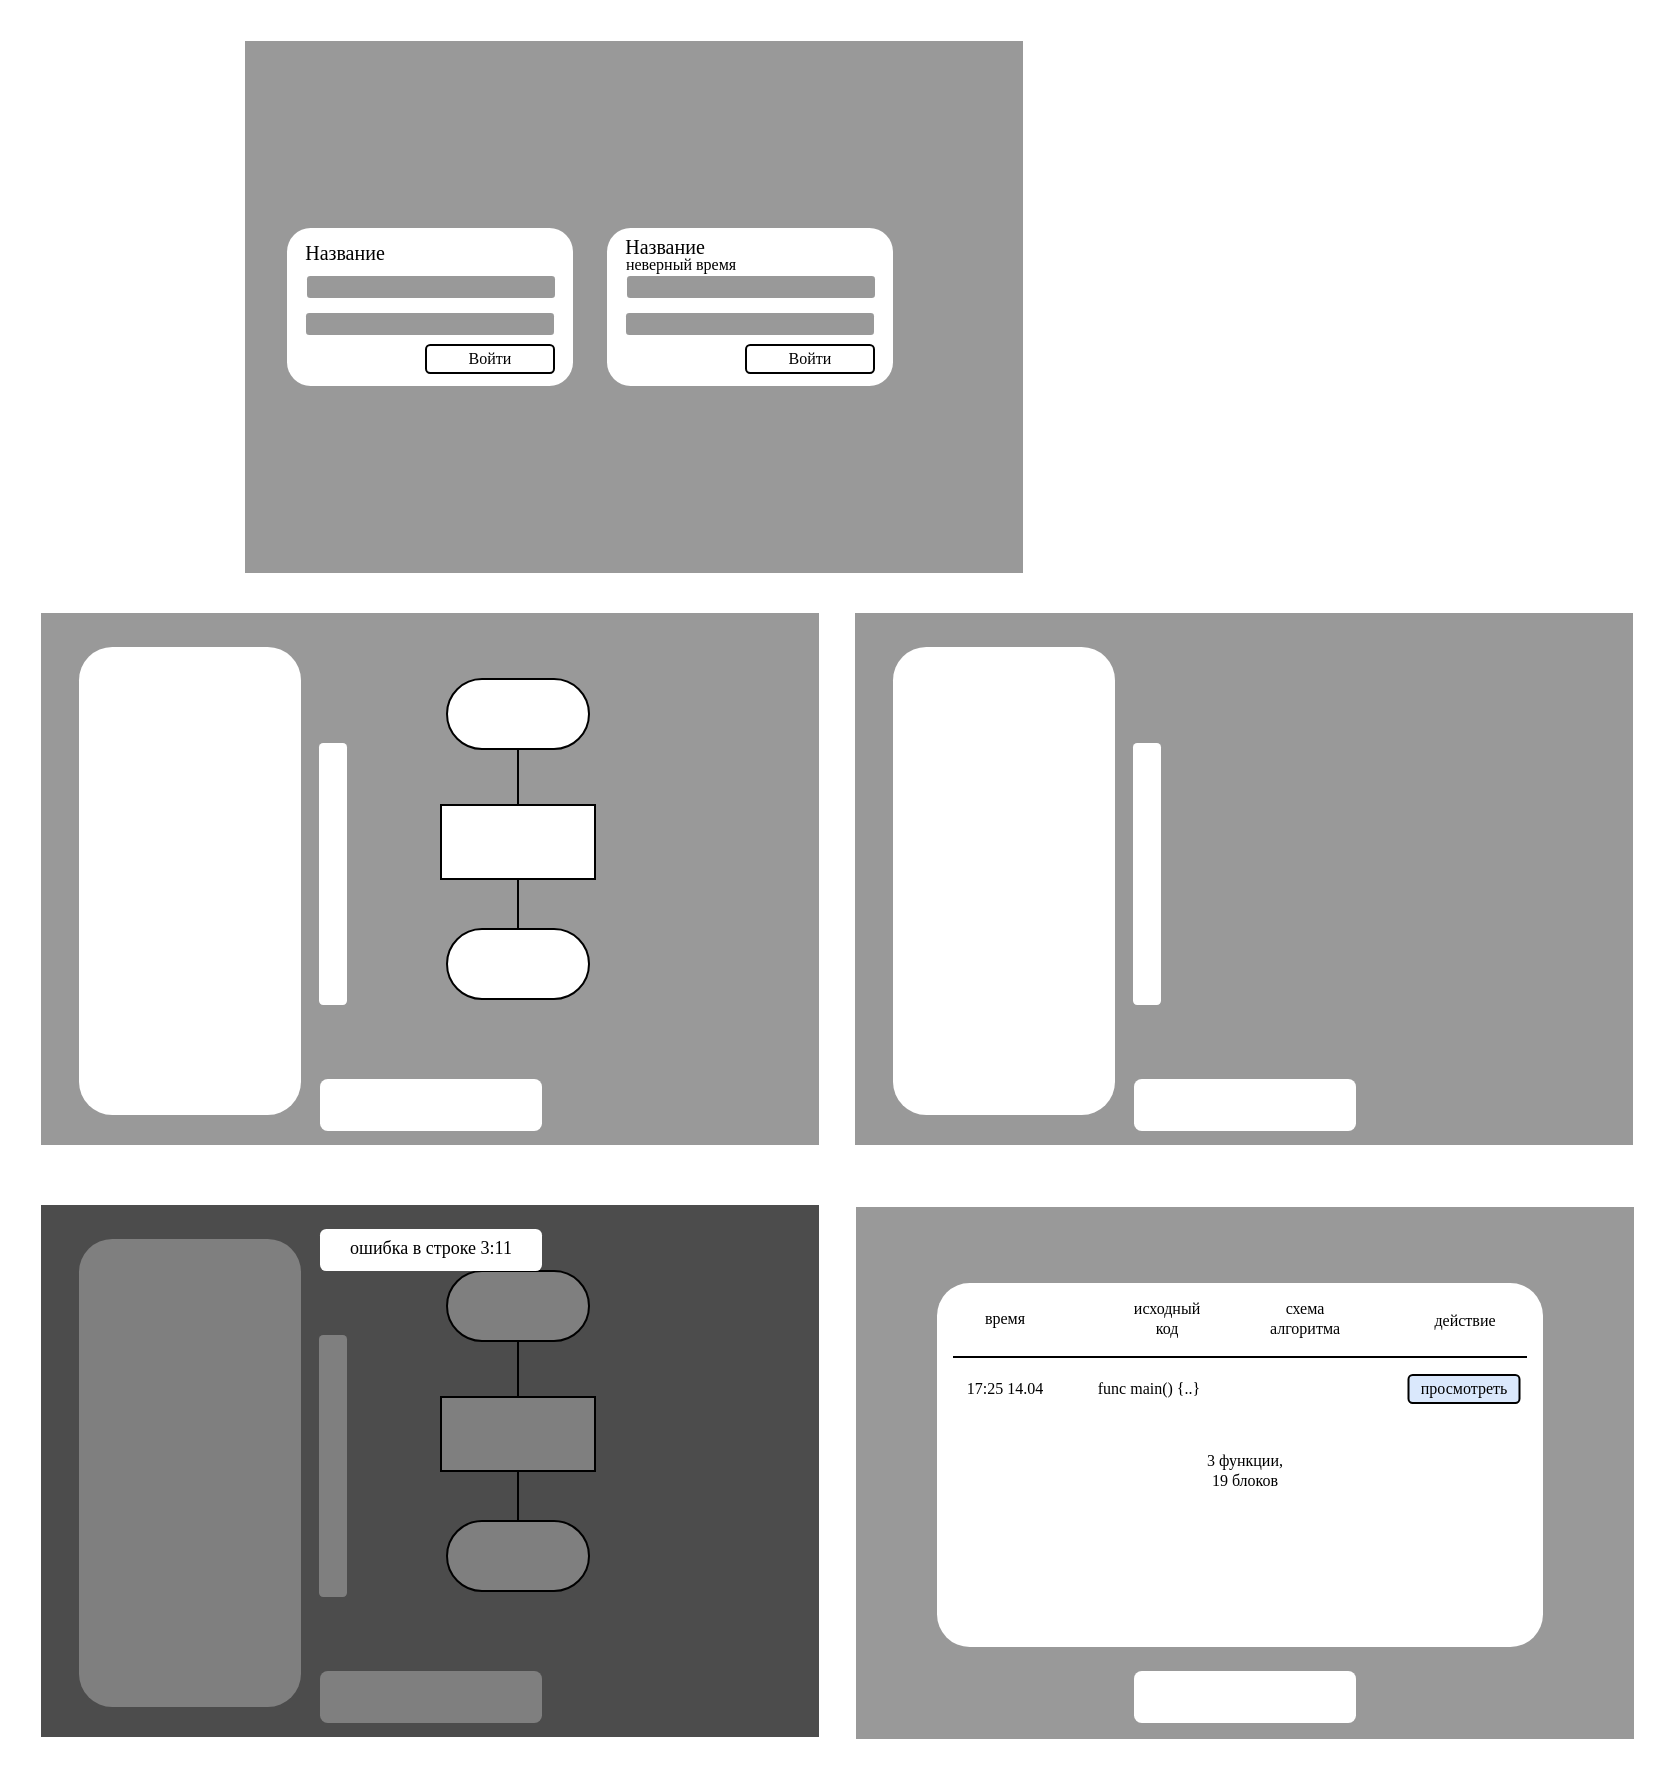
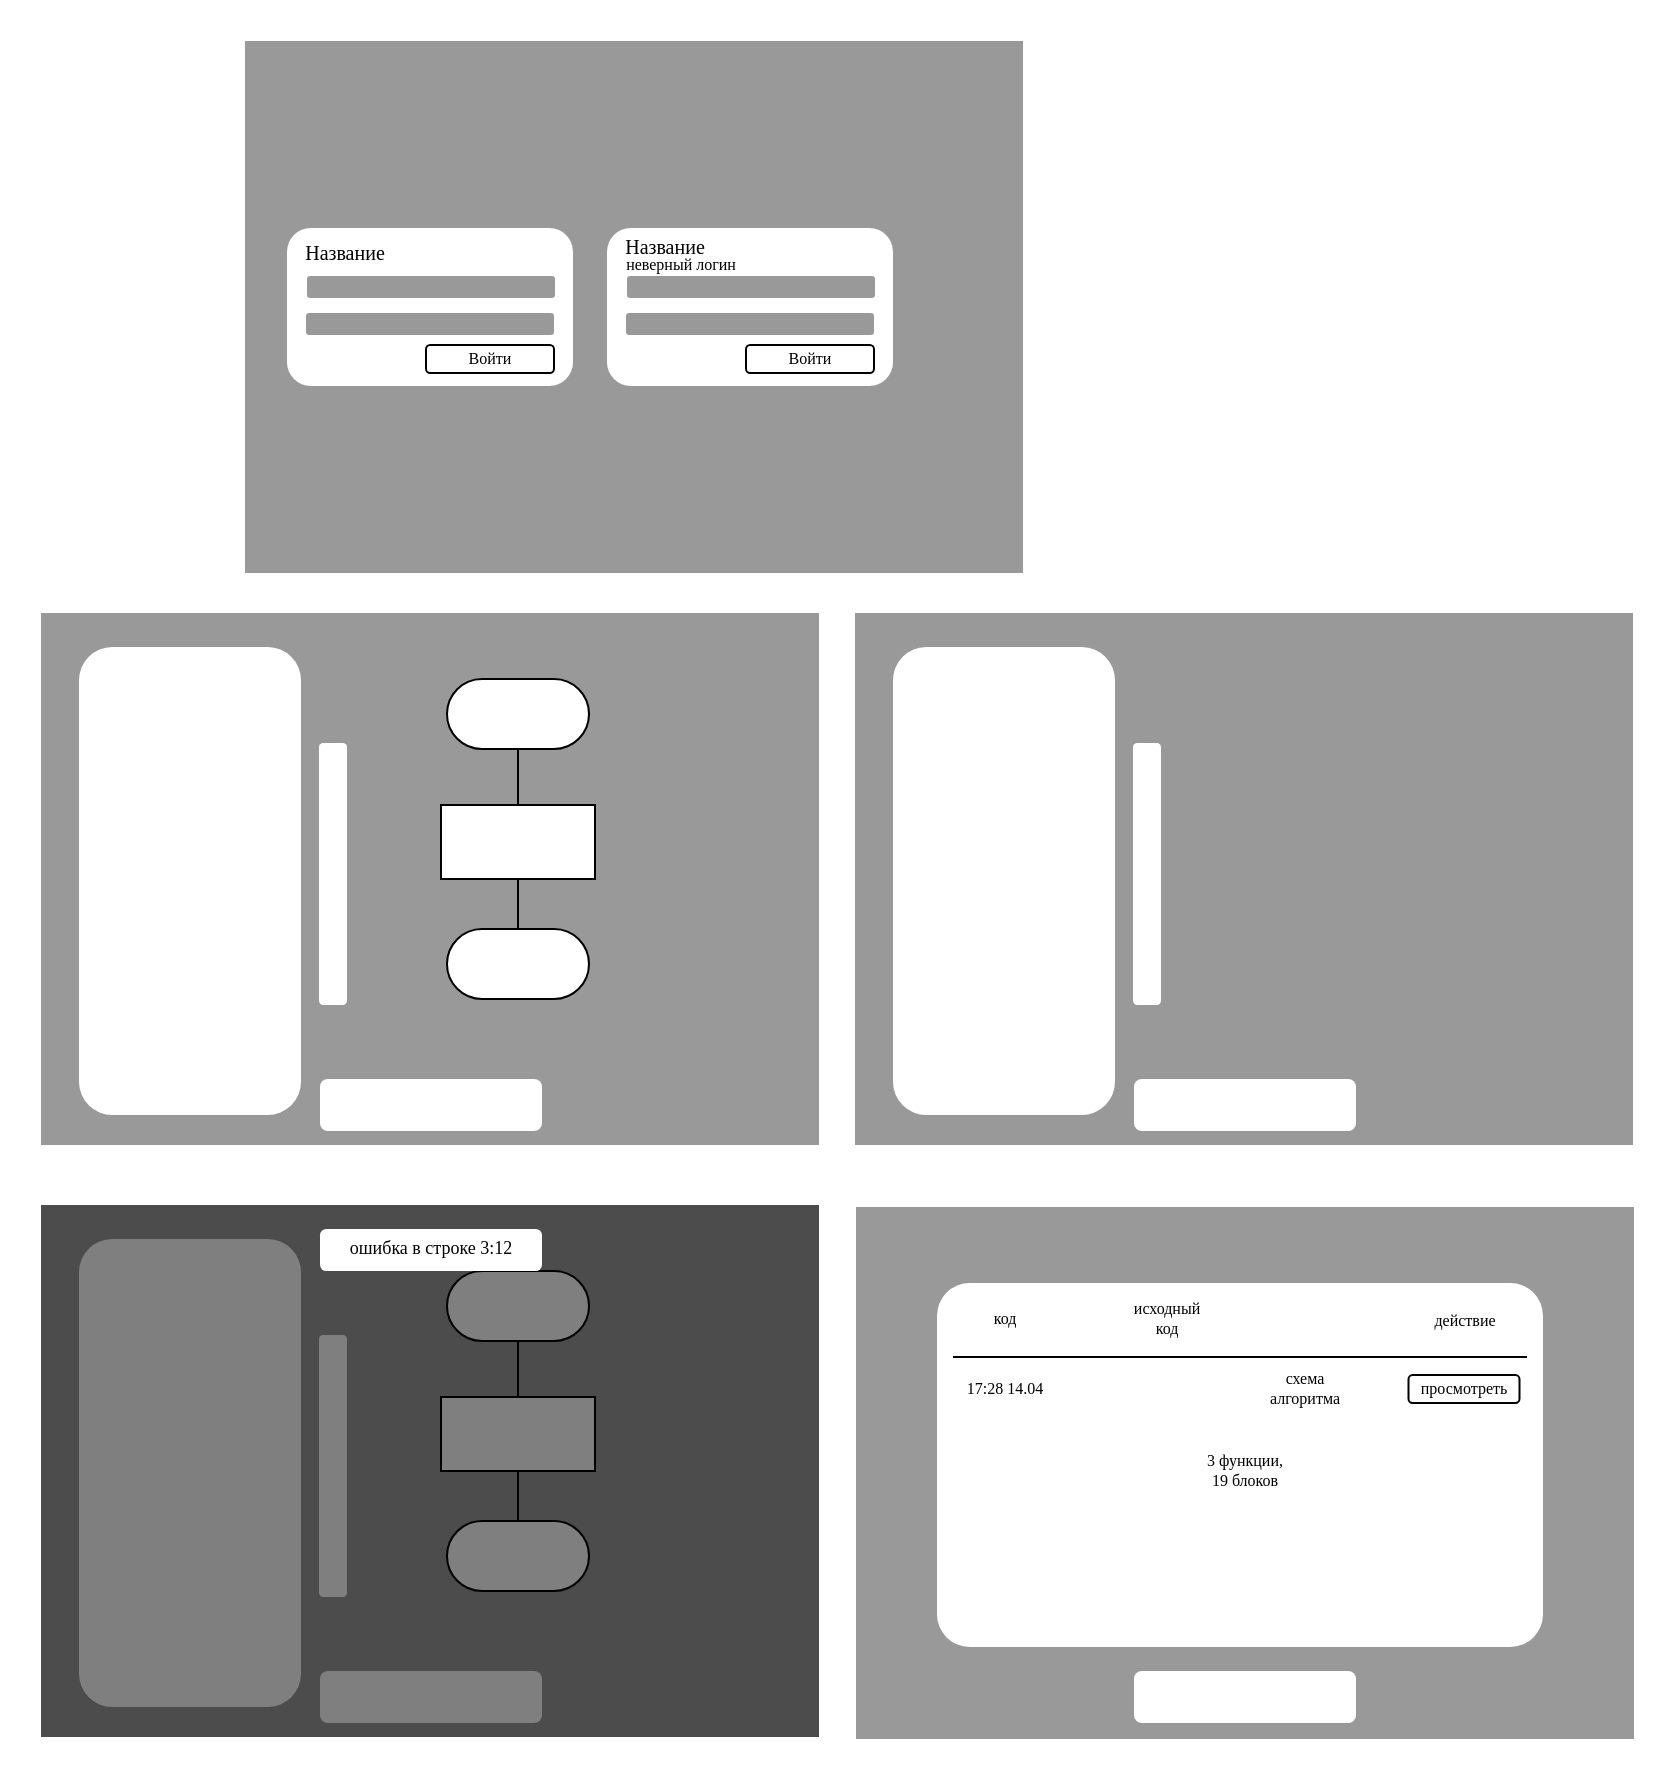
  <mxCell id="0" />
  <mxCell id="1" parent="0" />
  <mxCell id="2" value="" style="rounded=0;whiteSpace=wrap;html=1;fillColor=#999999;strokeColor=none;" parent="1" vertex="1"><mxGeometry x="122" y="20" width="389" height="266" as="geometry" /></mxCell>
  <mxCell id="3" value="" style="rounded=1;whiteSpace=wrap;html=1;strokeColor=none;" parent="1" vertex="1"><mxGeometry x="143" y="113.5" width="143" height="79" as="geometry" /></mxCell>
  <mxCell id="4" value="Название" style="text;html=1;align=center;verticalAlign=middle;resizable=0;points=[];autosize=1;strokeColor=none;fillColor=none;fontFamily=Times New Roman;fontSize=10;" parent="1" vertex="1"><mxGeometry x="143" y="113.5" width="58" height="24" as="geometry" /></mxCell>
  <mxCell id="5" value="" style="rounded=1;whiteSpace=wrap;html=1;fillColor=#999999;strokeColor=none;" parent="1" vertex="1"><mxGeometry x="153" y="137.5" width="124" height="11" as="geometry" /></mxCell>
  <mxCell id="6" value="" style="rounded=1;whiteSpace=wrap;html=1;fillColor=#999999;strokeColor=none;" parent="1" vertex="1"><mxGeometry x="152.5" y="156" width="124" height="11" as="geometry" /></mxCell>
  <mxCell id="7" value="Войти" style="rounded=1;whiteSpace=wrap;html=1;fontFamily=Times New Roman;fontSize=8;strokeWidth=1;" parent="1" vertex="1"><mxGeometry x="212.5" y="172" width="64" height="14" as="geometry" /></mxCell>
  <mxCell id="8" value="" style="rounded=1;whiteSpace=wrap;html=1;strokeColor=none;" parent="1" vertex="1"><mxGeometry x="303" y="113.5" width="143" height="79" as="geometry" /></mxCell>
  <mxCell id="9" value="Название" style="text;html=1;align=center;verticalAlign=middle;resizable=0;points=[];autosize=1;strokeColor=none;fillColor=none;fontFamily=Times New Roman;fontSize=10;" parent="1" vertex="1"><mxGeometry x="303" y="111" width="58" height="24" as="geometry" /></mxCell>
  <mxCell id="10" value="" style="rounded=1;whiteSpace=wrap;html=1;fillColor=#999999;strokeColor=none;" parent="1" vertex="1"><mxGeometry x="313" y="137.5" width="124" height="11" as="geometry" /></mxCell>
  <mxCell id="11" value="" style="rounded=1;whiteSpace=wrap;html=1;fillColor=#999999;strokeColor=none;" parent="1" vertex="1"><mxGeometry x="312.5" y="156" width="124" height="11" as="geometry" /></mxCell>
  <mxCell id="12" value="Войти" style="rounded=1;whiteSpace=wrap;html=1;fontFamily=Times New Roman;fontSize=8;strokeWidth=1;" parent="1" vertex="1"><mxGeometry x="372.5" y="172" width="64" height="14" as="geometry" /></mxCell>
- <mxCell id="13" value="неверный время" style="text;html=1;align=center;verticalAlign=middle;resizable=0;points=[];autosize=1;strokeColor=none;fillColor=none;fontFamily=Times New Roman;fontSize=8;" parent="1" vertex="1"><mxGeometry x="303" y="121" width="73" height="22" as="geometry" /></mxCell>
+ <mxCell id="13" value="неверный логин" style="text;html=1;align=center;verticalAlign=middle;resizable=0;points=[];autosize=1;strokeColor=none;fillColor=none;fontFamily=Times New Roman;fontSize=8;" parent="1" vertex="1"><mxGeometry x="303" y="121" width="73" height="22" as="geometry" /></mxCell>
  <mxCell id="14" value="" style="rounded=0;whiteSpace=wrap;html=1;fillColor=#999999;strokeColor=none;" parent="1" vertex="1"><mxGeometry x="20" y="306" width="389" height="266" as="geometry" /></mxCell>
  <mxCell id="15" value="" style="rounded=1;whiteSpace=wrap;html=1;strokeColor=none;" parent="1" vertex="1"><mxGeometry x="39" y="323" width="111" height="234" as="geometry" /></mxCell>
  <mxCell id="16" value="" style="rounded=1;whiteSpace=wrap;html=1;strokeColor=none;" parent="1" vertex="1"><mxGeometry x="159" y="371" width="14" height="131" as="geometry" /></mxCell>
  <mxCell id="17" value="" style="edgeStyle=orthogonalEdgeStyle;rounded=0;orthogonalLoop=1;jettySize=auto;html=1;endArrow=none;endFill=0;" parent="1" source="18" target="20" edge="1"><mxGeometry relative="1" as="geometry" /></mxCell>
  <mxCell id="18" value="" style="rounded=1;whiteSpace=wrap;html=1;arcSize=50;" parent="1" vertex="1"><mxGeometry x="223" y="339" width="71" height="35" as="geometry" /></mxCell>
  <mxCell id="19" value="" style="rounded=0;whiteSpace=wrap;html=1;" parent="1" vertex="1"><mxGeometry x="220" y="402" width="77" height="37" as="geometry" /></mxCell>
  <mxCell id="20" value="" style="rounded=1;whiteSpace=wrap;html=1;arcSize=50;" parent="1" vertex="1"><mxGeometry x="223" y="464" width="71" height="35" as="geometry" /></mxCell>
  <mxCell id="21" value="" style="rounded=1;whiteSpace=wrap;html=1;strokeColor=none;" parent="1" vertex="1"><mxGeometry x="159.5" y="539" width="111" height="26" as="geometry" /></mxCell>
  <mxCell id="22" value="" style="rounded=0;whiteSpace=wrap;html=1;fillColor=#999999;strokeColor=none;" parent="1" vertex="1"><mxGeometry x="427" y="306" width="389" height="266" as="geometry" /></mxCell>
  <mxCell id="23" value="" style="rounded=1;whiteSpace=wrap;html=1;strokeColor=none;" parent="1" vertex="1"><mxGeometry x="446" y="323" width="111" height="234" as="geometry" /></mxCell>
  <mxCell id="24" value="" style="rounded=1;whiteSpace=wrap;html=1;strokeColor=none;" parent="1" vertex="1"><mxGeometry x="566" y="371" width="14" height="131" as="geometry" /></mxCell>
  <mxCell id="25" value="" style="rounded=1;whiteSpace=wrap;html=1;strokeColor=none;" parent="1" vertex="1"><mxGeometry x="566.5" y="539" width="111" height="26" as="geometry" /></mxCell>
  <mxCell id="26" value="" style="rounded=0;whiteSpace=wrap;html=1;fillColor=#999999;strokeColor=none;" parent="1" vertex="1"><mxGeometry x="20" y="602" width="389" height="266" as="geometry" /></mxCell>
  <mxCell id="27" value="" style="rounded=1;whiteSpace=wrap;html=1;strokeColor=none;" parent="1" vertex="1"><mxGeometry x="39" y="619" width="111" height="234" as="geometry" /></mxCell>
  <mxCell id="28" value="" style="rounded=1;whiteSpace=wrap;html=1;strokeColor=none;" parent="1" vertex="1"><mxGeometry x="159" y="667" width="14" height="131" as="geometry" /></mxCell>
  <mxCell id="29" value="" style="edgeStyle=orthogonalEdgeStyle;rounded=0;orthogonalLoop=1;jettySize=auto;html=1;endArrow=none;endFill=0;" parent="1" source="30" target="32" edge="1"><mxGeometry relative="1" as="geometry" /></mxCell>
  <mxCell id="30" value="" style="rounded=1;whiteSpace=wrap;html=1;arcSize=50;" parent="1" vertex="1"><mxGeometry x="223" y="635" width="71" height="35" as="geometry" /></mxCell>
  <mxCell id="31" value="" style="rounded=0;whiteSpace=wrap;html=1;" parent="1" vertex="1"><mxGeometry x="220" y="698" width="77" height="37" as="geometry" /></mxCell>
  <mxCell id="32" value="" style="rounded=1;whiteSpace=wrap;html=1;arcSize=50;" parent="1" vertex="1"><mxGeometry x="223" y="760" width="71" height="35" as="geometry" /></mxCell>
  <mxCell id="33" value="" style="rounded=1;whiteSpace=wrap;html=1;strokeColor=none;" parent="1" vertex="1"><mxGeometry x="159.5" y="835" width="111" height="26" as="geometry" /></mxCell>
  <mxCell id="34" value="" style="rounded=0;whiteSpace=wrap;html=1;fillColor=#000000;strokeColor=none;textOpacity=50;opacity=50;glass=0;shadow=0;backdropFilter=blur(10);" parent="1" vertex="1"><mxGeometry x="20" y="602" width="389" height="266" as="geometry" /></mxCell>
  <mxCell id="35" value="" style="rounded=1;whiteSpace=wrap;html=1;strokeColor=none;fillColor=#ffffff;" parent="1" vertex="1"><mxGeometry x="159.5" y="614" width="111" height="21" as="geometry" /></mxCell>
- <mxCell id="36" value="ошибка в строке 3:11" style="text;html=1;align=center;verticalAlign=middle;resizable=0;points=[];autosize=1;strokeColor=none;fillColor=none;fontFamily=Times New Roman;fontSize=9;" parent="1" vertex="1"><mxGeometry x="165" y="612" width="99" height="23" as="geometry" /></mxCell>
+ <mxCell id="36" value="ошибка в строке 3:12" style="text;html=1;align=center;verticalAlign=middle;resizable=0;points=[];autosize=1;strokeColor=none;fillColor=none;fontFamily=Times New Roman;fontSize=9;" parent="1" vertex="1"><mxGeometry x="165" y="612" width="99" height="23" as="geometry" /></mxCell>
  <mxCell id="37" value="" style="rounded=0;whiteSpace=wrap;html=1;fillColor=#999999;strokeColor=none;" parent="1" vertex="1"><mxGeometry x="427.5" y="603" width="389" height="266" as="geometry" /></mxCell>
  <mxCell id="38" value="" style="rounded=1;whiteSpace=wrap;html=1;strokeColor=none;" parent="1" vertex="1"><mxGeometry x="566.5" y="835" width="111" height="26" as="geometry" /></mxCell>
  <mxCell id="39" value="" style="rounded=1;whiteSpace=wrap;html=1;strokeColor=none;arcSize=9;" parent="1" vertex="1"><mxGeometry x="468" y="641" width="303" height="182" as="geometry" /></mxCell>
- <mxCell id="40" value="время" style="text;html=1;align=center;verticalAlign=middle;resizable=0;points=[];autosize=1;strokeColor=none;fillColor=none;fontSize=8;fontFamily=Times New Roman;" parent="1" vertex="1"><mxGeometry x="482.5" y="648" width="38" height="22" as="geometry" /></mxCell>
+ <mxCell id="40" value="код" style="text;html=1;align=center;verticalAlign=middle;resizable=0;points=[];autosize=1;strokeColor=none;fillColor=none;fontSize=8;fontFamily=Times New Roman;" parent="1" vertex="1"><mxGeometry x="482.5" y="648" width="38" height="22" as="geometry" /></mxCell>
  <mxCell id="41" value="исходный&lt;br&gt;код" style="text;html=1;align=center;verticalAlign=middle;resizable=0;points=[];autosize=1;strokeColor=none;fillColor=none;fontSize=8;fontFamily=Times New Roman;" parent="1" vertex="1"><mxGeometry x="557.5" y="643.5" width="51" height="31" as="geometry" /></mxCell>
- <mxCell id="42" value="схема&lt;br&gt;алгоритма" style="text;html=1;align=center;verticalAlign=middle;resizable=0;points=[];autosize=1;strokeColor=none;fillColor=none;fontSize=8;fontFamily=Times New Roman;" parent="1" vertex="1"><mxGeometry x="625" y="643.5" width="53" height="31" as="geometry" /></mxCell>
+ <mxCell id="42" value="схема&lt;br&gt;алгоритма" style="text;html=1;align=center;verticalAlign=middle;resizable=0;points=[];autosize=1;strokeColor=none;fillColor=none;fontSize=8;fontFamily=Times New Roman;" parent="1" vertex="1"><mxGeometry x="625" y="678.5" width="53" height="31" as="geometry" /></mxCell>
  <mxCell id="43" value="действие" style="text;html=1;align=center;verticalAlign=middle;resizable=0;points=[];autosize=1;strokeColor=none;fillColor=none;fontSize=8;fontFamily=Times New Roman;" parent="1" vertex="1"><mxGeometry x="707" y="648.5" width="49" height="22" as="geometry" /></mxCell>
- <mxCell id="44" value="просмотреть" style="rounded=1;whiteSpace=wrap;html=1;fontFamily=Times New Roman;fontSize=8;strokeWidth=1;fillColor=#dae8fc;" parent="1" vertex="1"><mxGeometry x="703.75" y="687" width="55.5" height="14" as="geometry" /></mxCell>
+ <mxCell id="44" value="просмотреть" style="rounded=1;whiteSpace=wrap;html=1;fontFamily=Times New Roman;fontSize=8;strokeWidth=1;" parent="1" vertex="1"><mxGeometry x="703.75" y="687" width="55.5" height="14" as="geometry" /></mxCell>
  <mxCell id="45" value="" style="endArrow=none;html=1;rounded=0;" parent="1" edge="1"><mxGeometry width="50" height="50" relative="1" as="geometry"><mxPoint x="763" y="678" as="sourcePoint" /><mxPoint x="476" y="678" as="targetPoint" /></mxGeometry></mxCell>
- <mxCell id="46" value="17:25 14.04" style="text;html=1;align=center;verticalAlign=middle;resizable=0;points=[];autosize=1;strokeColor=none;fillColor=none;fontSize=8;fontFamily=Times New Roman;" parent="1" vertex="1"><mxGeometry x="473.5" y="683" width="56" height="22" as="geometry" /></mxCell>
- <mxCell id="47" value="func main() {..}" style="text;html=1;align=center;verticalAlign=middle;resizable=0;points=[];autosize=1;strokeColor=none;fillColor=none;fontSize=8;fontFamily=Times New Roman;" parent="1" vertex="1"><mxGeometry x="539" y="683" width="69" height="22" as="geometry" /></mxCell>
+ <mxCell id="46" value="17:28 14.04" style="text;html=1;align=center;verticalAlign=middle;resizable=0;points=[];autosize=1;strokeColor=none;fillColor=none;fontSize=8;fontFamily=Times New Roman;" parent="1" vertex="1"><mxGeometry x="473.5" y="683" width="56" height="22" as="geometry" /></mxCell>
  <mxCell id="48" value="3 функции,&lt;br&gt;19 блоков" style="text;html=1;align=center;verticalAlign=middle;resizable=0;points=[];autosize=1;strokeColor=none;fillColor=none;fontSize=8;fontFamily=Times New Roman;" parent="1" vertex="1"><mxGeometry x="594" y="719" width="56" height="31" as="geometry" /></mxCell>
